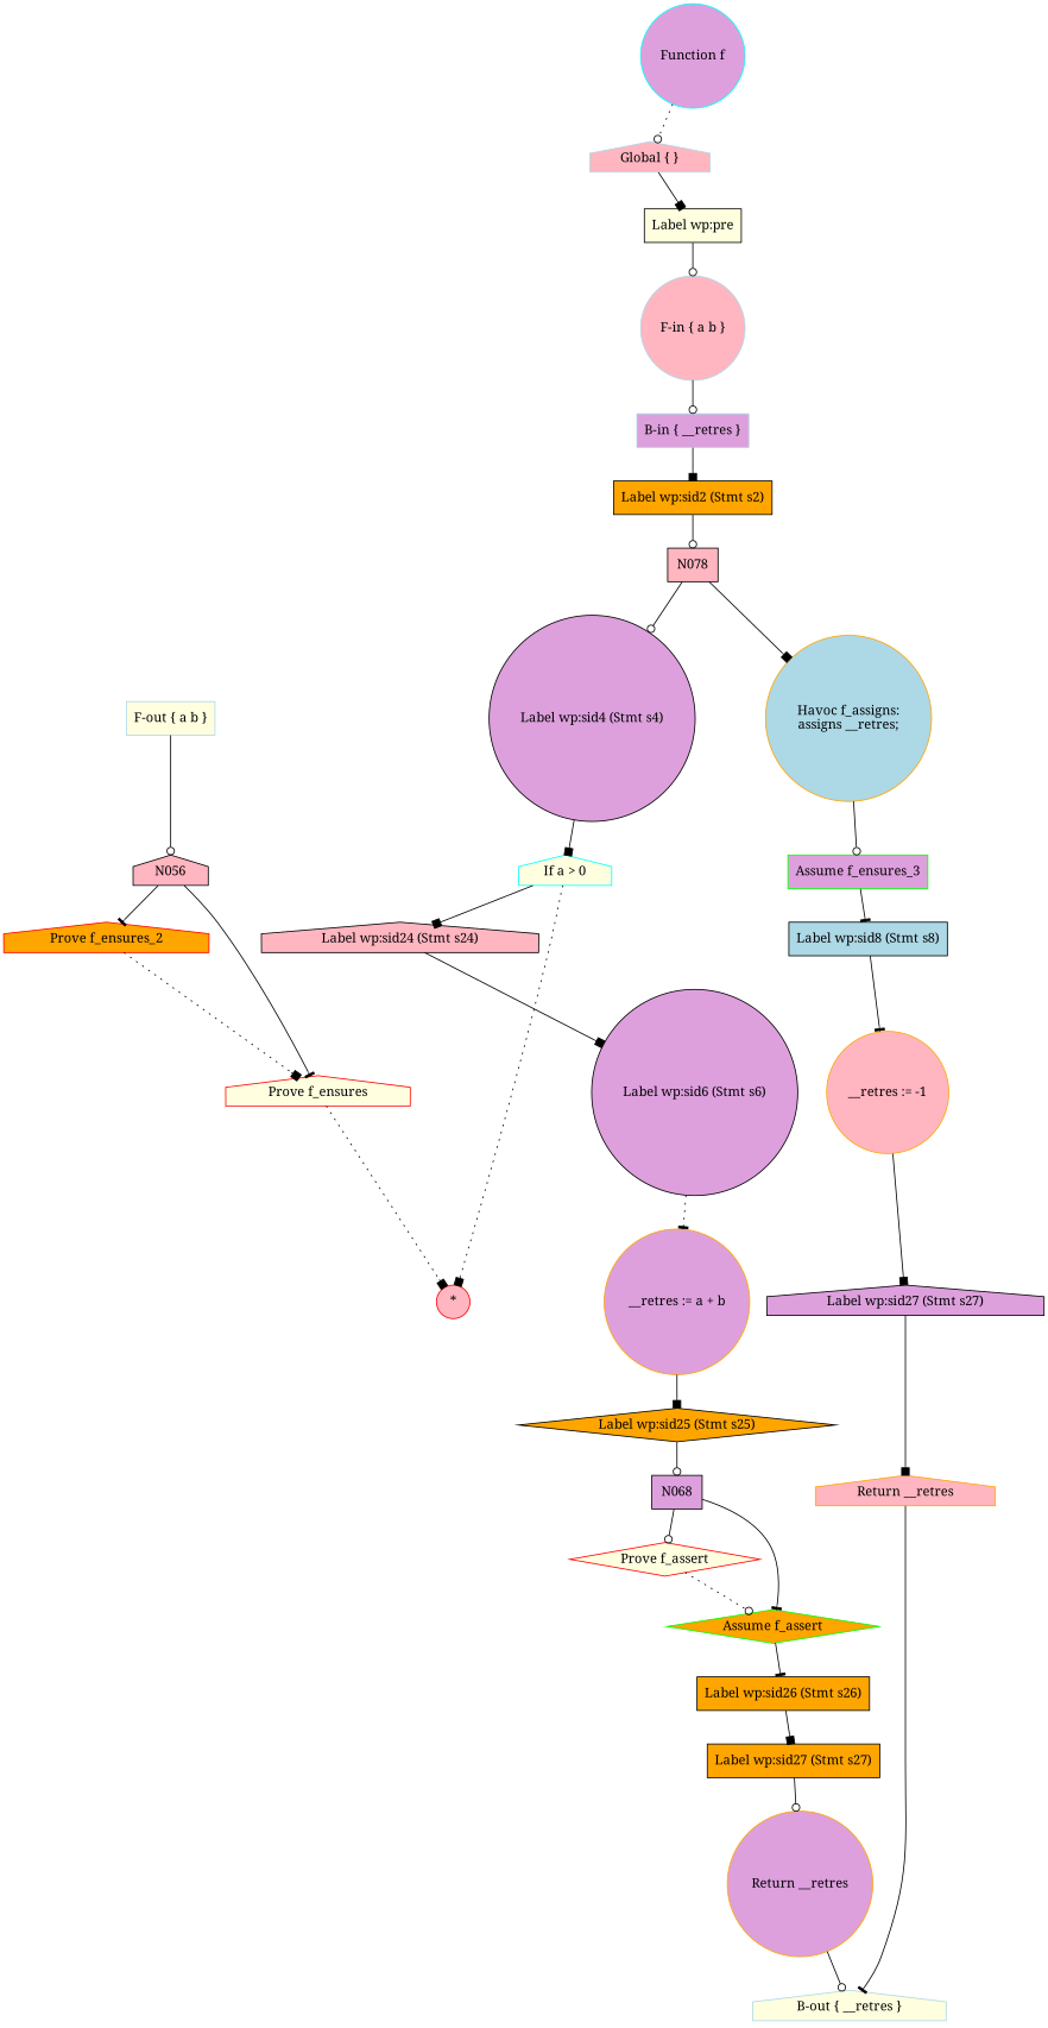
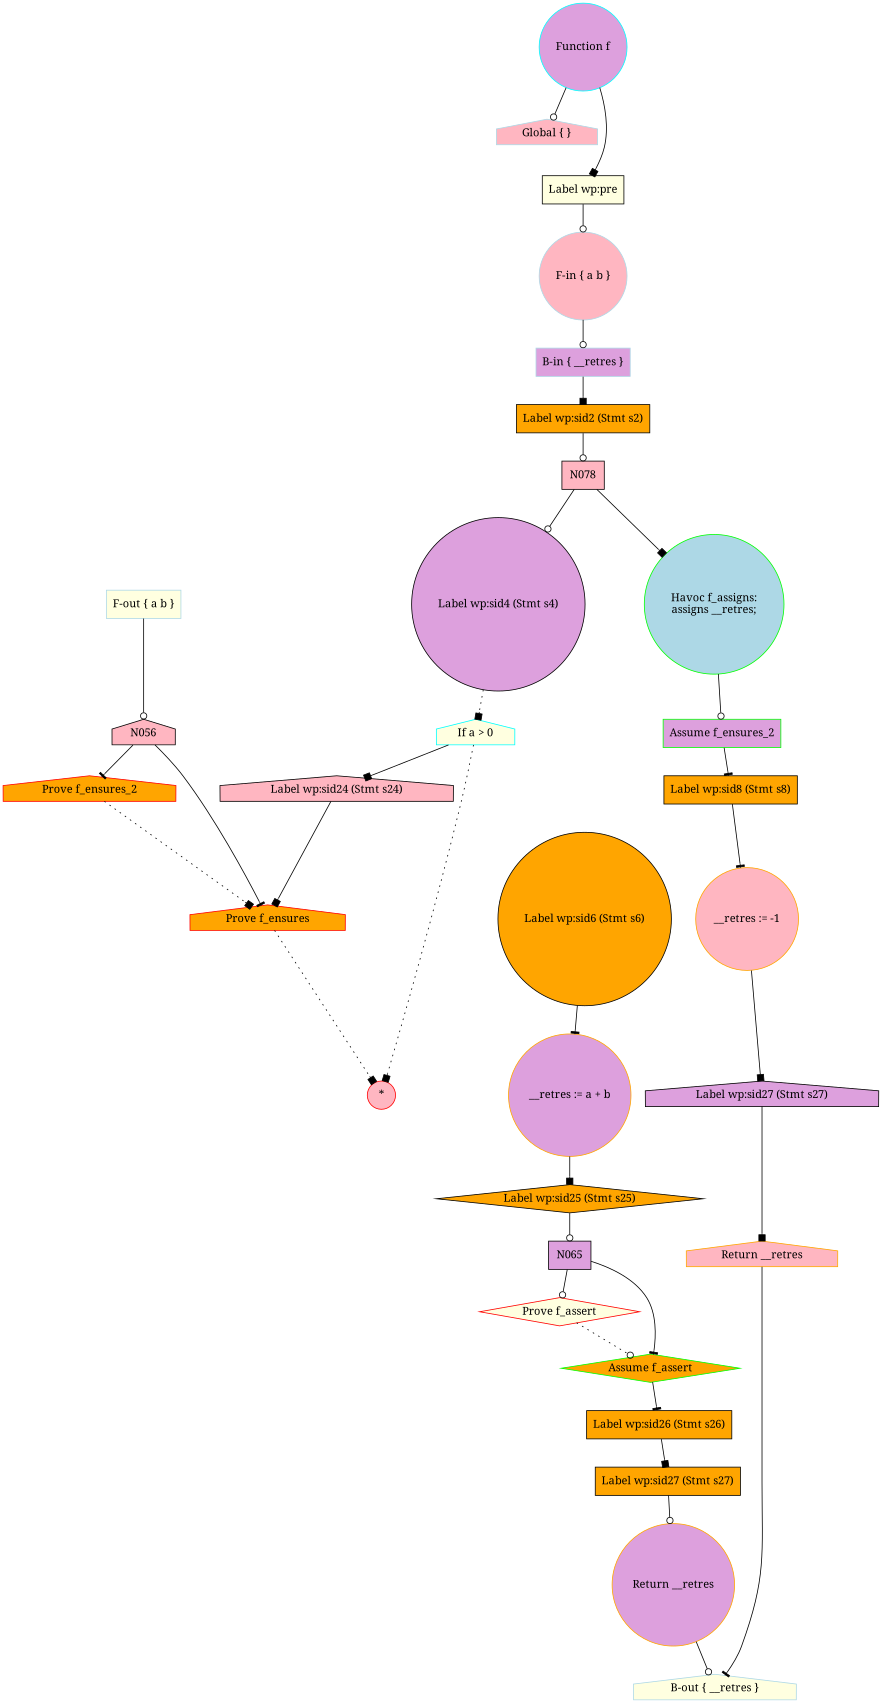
  digraph {
    fontname="Noto Serif"
    rankdir=TB
    node [fillcolor=plum fontname="Noto Serif" shape=box style=filled]
    edge [arrowhead=box fontname="Noto Serif"]
    n1 [color=red fillcolor=lightpink label="*" shape=circle]
-   n2 [color=red fillcolor=lightyellow label="Prove f_ensures" shape=house]
+   n2 [color=red fillcolor=orange label="Prove f_ensures" shape=house]
    n3 [color=red fillcolor=orange label="Prove f_ensures_2" shape=house]
    N056 [fillcolor=lightpink shape=house]
    n5 [color=lightblue fillcolor=lightyellow label="F-out { a b }"]
    n6 [color=lightblue fillcolor=lightyellow label="B-out { __retres }" shape=house]
    n7 [color=orange label="Return __retres" shape=circle]
    n8 [fillcolor=orange label="Label wp:sid27 (Stmt s27)"]
    n9 [fillcolor=orange label="Label wp:sid26 (Stmt s26)"]
    n10 [color=green fillcolor=orange label="Assume f_assert" shape=diamond]
    n11 [color=red fillcolor=lightyellow label="Prove f_assert" shape=diamond]
-   N065 [label=N068]
+   N065
    n13 [fillcolor=orange label="Label wp:sid25 (Stmt s25)" shape=diamond]
    n14 [color=orange label="__retres := a + b" shape=circle]
-   n15 [label="Label wp:sid6 (Stmt s6)" shape=circle]
+   n15 [fillcolor=orange label="Label wp:sid6 (Stmt s6)" shape=circle]
    n16 [fillcolor=lightpink label="Label wp:sid24 (Stmt s24)" shape=house]
    n17 [color=orange fillcolor=lightpink label="Return __retres" shape=house]
    n18 [label="Label wp:sid27 (Stmt s27)" shape=house]
    n19 [color=orange fillcolor=lightpink label="__retres := -1" shape=circle]
-   n20 [fillcolor=lightblue label="Label wp:sid8 (Stmt s8)"]
-   n21 [color=green label="Assume f_ensures_3"]
-   n22 [color=orange fillcolor=lightblue label="Havoc f_assigns:\nassigns __retres;" shape=circle]
+   n20 [fillcolor=orange label="Label wp:sid8 (Stmt s8)"]
+   n21 [color=green label="Assume f_ensures_2"]
+   n22 [color=green fillcolor=lightblue label="Havoc f_assigns:\nassigns __retres;" shape=circle]
    n23 [color=cyan fillcolor=lightyellow label="If a > 0" shape=house]
    n24 [label="Label wp:sid4 (Stmt s4)" shape=circle]
    N078 [fillcolor=lightpink]
    n26 [fillcolor=orange label="Label wp:sid2 (Stmt s2)"]
    n27 [color=lightblue label="B-in { __retres }"]
    n28 [color=lightblue fillcolor=lightpink label="F-in { a b }" shape=circle]
    n29 [fillcolor=lightyellow label="Label wp:pre"]
    n30 [color=lightblue fillcolor=lightpink label="Global { }" shape=house]
    n31 [color=cyan label="Function f" shape=circle]
    n2 -> n1 [style=dotted]
    n3 -> n2 [style=dotted]
    N056 -> n2 [arrowhead=tee]
    N056 -> n3 [arrowhead=tee]
    n5 -> N056 [arrowhead=odot]
    n7 -> n6 [arrowhead=odot]
    n8 -> n7 [arrowhead=odot]
    n9 -> n8
    n10 -> n9 [arrowhead=tee]
    n11 -> n10 [arrowhead=odot style=dotted]
    N065 -> n10 [arrowhead=tee]
    N065 -> n11 [arrowhead=odot]
    n13 -> N065 [arrowhead=odot]
    n14 -> n13
-   n15 -> n14 [arrowhead=tee style=dotted]
-   n16 -> n15
+   n15 -> n14 [arrowhead=tee]
+   n16 -> n2
    n17 -> n6 [arrowhead=tee]
    n18 -> n17
    n19 -> n18
    n20 -> n19 [arrowhead=tee]
    n21 -> n20 [arrowhead=tee]
    n22 -> n21 [arrowhead=odot]
    n23 -> n1 [style=dotted]
    n23 -> n16
-   n24 -> n23
+   n24 -> n23 [style=dotted]
    N078 -> n22
    N078 -> n24 [arrowhead=odot]
    n26 -> N078 [arrowhead=odot]
    n27 -> n26
    n28 -> n27 [arrowhead=odot]
    n29 -> n28 [arrowhead=odot]
-   n30 -> n29
-   n31 -> n30 [arrowhead=odot style=dotted]
+   n31 -> n29
+   n31 -> n30 [arrowhead=odot]
  }
